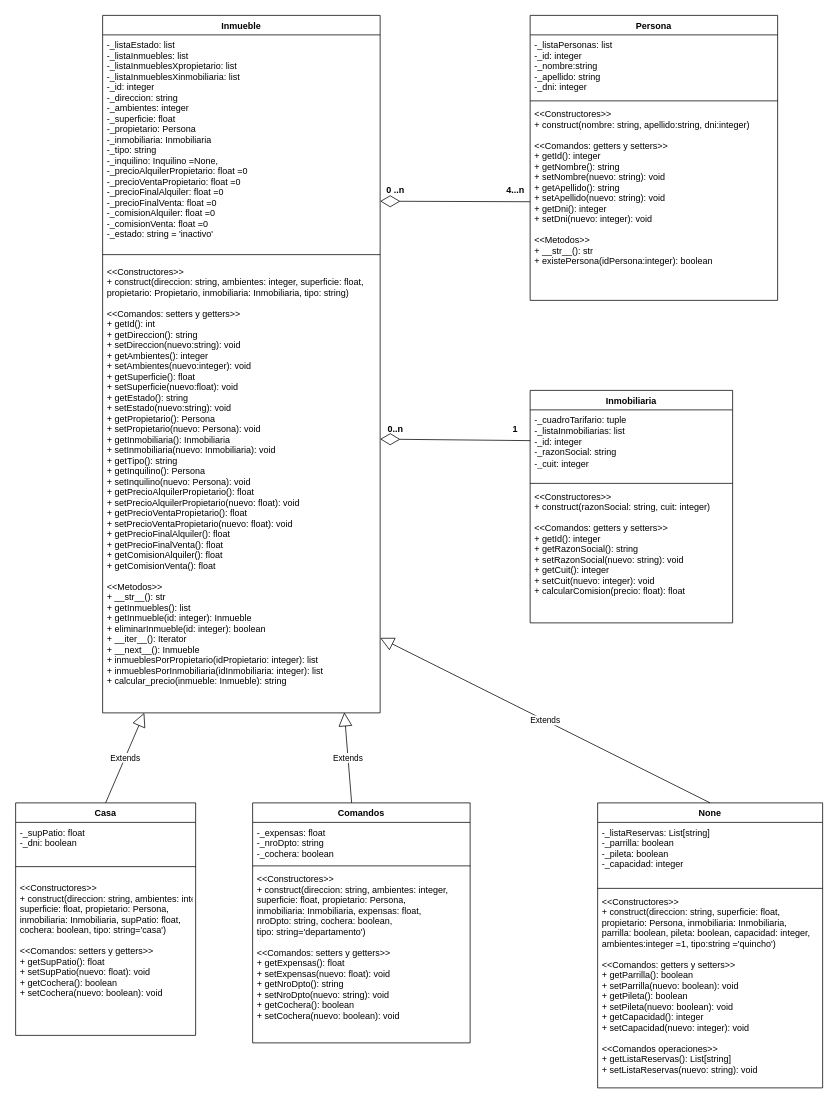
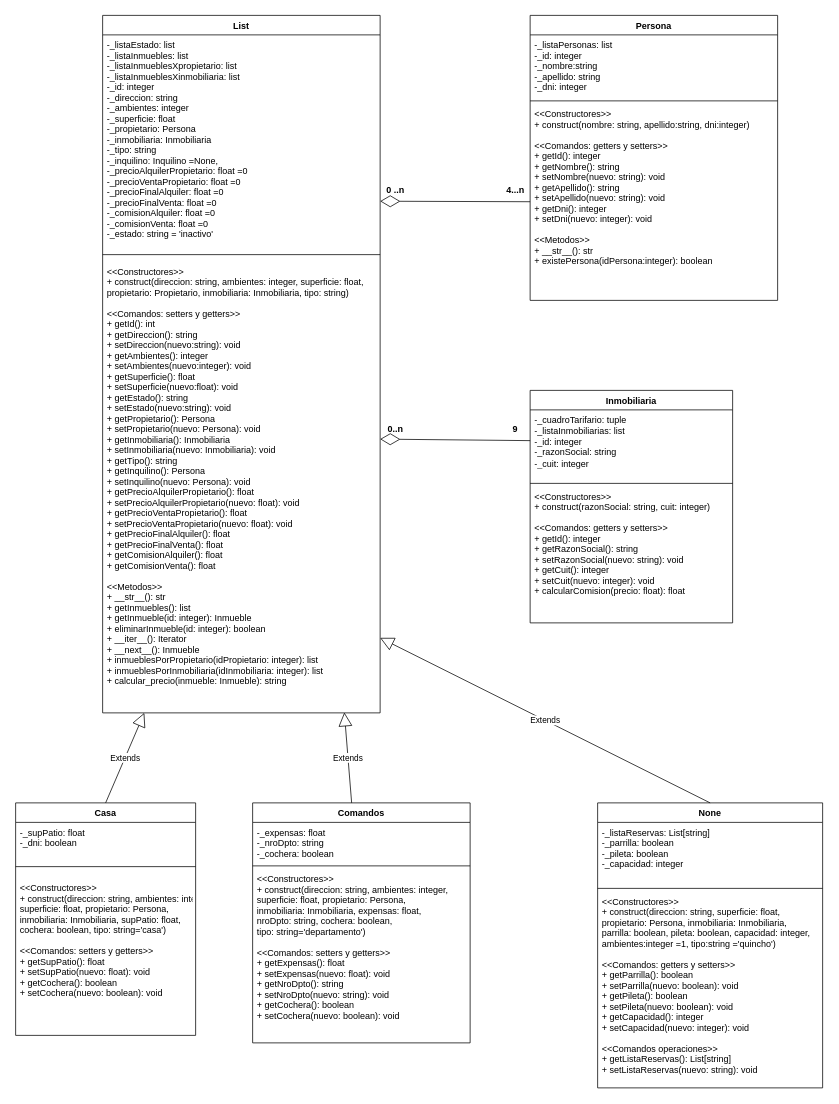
  <mxCell id="0" />
  <mxCell id="1" parent="0" />
  <mxCell id="2" value="Persona" style="swimlane;fontStyle=1;align=center;verticalAlign=top;childLayout=stackLayout;horizontal=1;startSize=26;horizontalStack=0;resizeParent=1;resizeParentMax=0;resizeLast=0;collapsible=1;marginBottom=0;" parent="1" vertex="1"><mxGeometry x="706" y="20" width="330" height="380" as="geometry" /></mxCell>
  <mxCell id="3" value="-_listaPersonas: list   &#10;-_id: integer&#10;-_nombre:string&#10;-_apellido: string&#10;-_dni: integer" style="text;strokeColor=none;fillColor=none;align=left;verticalAlign=top;spacingLeft=4;spacingRight=4;overflow=hidden;rotatable=0;points=[[0,0.5],[1,0.5]];portConstraint=eastwest;" parent="2" vertex="1"><mxGeometry y="26" width="330" height="84" as="geometry" /></mxCell>
  <mxCell id="4" value="" style="line;strokeWidth=1;fillColor=none;align=left;verticalAlign=middle;spacingTop=-1;spacingLeft=3;spacingRight=3;rotatable=0;labelPosition=right;points=[];portConstraint=eastwest;strokeColor=inherit;" parent="2" vertex="1"><mxGeometry y="110" width="330" height="8" as="geometry" /></mxCell>
  <mxCell id="5" value="&lt;&lt;Constructores&gt;&gt;&#10;+ construct(nombre: string, apellido:string, dni:integer)&#10;&#10;&lt;&lt;Comandos: getters y setters&gt;&gt;&#10;+ getId(): integer&#10;+ getNombre(): string&#10;+ setNombre(nuevo: string): void&#10;+ getApellido(): string&#10;+ setApellido(nuevo: string): void&#10;+ getDni(): integer&#10;+ setDni(nuevo: integer): void&#10;&#10;&lt;&lt;Metodos&gt;&gt;&#10;+ __str__(): str&#10;+ existePersona(idPersona:integer): boolean" style="text;strokeColor=none;fillColor=none;align=left;verticalAlign=top;spacingLeft=4;spacingRight=4;overflow=hidden;rotatable=0;points=[[0,0.5],[1,0.5]];portConstraint=eastwest;" parent="2" vertex="1"><mxGeometry y="118" width="330" height="262" as="geometry" /></mxCell>
  <mxCell id="6" value="Inmobiliaria" style="swimlane;fontStyle=1;align=center;verticalAlign=top;childLayout=stackLayout;horizontal=1;startSize=26;horizontalStack=0;resizeParent=1;resizeParentMax=0;resizeLast=0;collapsible=1;marginBottom=0;" parent="1" vertex="1"><mxGeometry x="706" y="520" width="270" height="310" as="geometry" /></mxCell>
  <mxCell id="7" value="-_cuadroTarifario: tuple&lt;br&gt;-_listaInmobiliarias: list   &lt;br&gt;-_id: integer&lt;br&gt;-_razonSocial: string&lt;br&gt;-_cuit: integer" style="text;strokeColor=none;fillColor=none;align=left;verticalAlign=top;spacingLeft=4;spacingRight=4;overflow=hidden;rotatable=0;points=[[0,0.5],[1,0.5]];portConstraint=eastwest;html=1;" parent="6" vertex="1"><mxGeometry y="26" width="270" height="94" as="geometry" /></mxCell>
  <mxCell id="8" value="" style="line;strokeWidth=1;fillColor=none;align=left;verticalAlign=middle;spacingTop=-1;spacingLeft=3;spacingRight=3;rotatable=0;labelPosition=right;points=[];portConstraint=eastwest;strokeColor=inherit;" parent="6" vertex="1"><mxGeometry y="120" width="270" height="8" as="geometry" /></mxCell>
  <mxCell id="9" value="&lt;&lt;Constructores&gt;&gt;&#10;+ construct(razonSocial: string, cuit: integer)&#10;&#10;&lt;&lt;Comandos: getters y setters&gt;&gt;&#10;+ getId(): integer&#10;+ getRazonSocial(): string&#10;+ setRazonSocial(nuevo: string): void&#10;+ getCuit(): integer&#10;+ setCuit(nuevo: integer): void&#10;+ calcularComision(precio: float): float           " style="text;strokeColor=none;fillColor=none;align=left;verticalAlign=top;spacingLeft=4;spacingRight=4;overflow=hidden;rotatable=0;points=[[0,0.5],[1,0.5]];portConstraint=eastwest;" parent="6" vertex="1"><mxGeometry y="128" width="270" height="182" as="geometry" /></mxCell>
  <mxCell id="10" value="Casa" style="swimlane;fontStyle=1;align=center;verticalAlign=top;childLayout=stackLayout;horizontal=1;startSize=26;horizontalStack=0;resizeParent=1;resizeParentMax=0;resizeLast=0;collapsible=1;marginBottom=0;" parent="1" vertex="1"><mxGeometry x="20" y="1070" width="240" height="310" as="geometry" /></mxCell>
  <mxCell id="11" value="-_supPatio: float&#10;-_dni: boolean" style="text;strokeColor=none;fillColor=none;align=left;verticalAlign=top;spacingLeft=4;spacingRight=4;overflow=hidden;rotatable=0;points=[[0,0.5],[1,0.5]];portConstraint=eastwest;" parent="10" vertex="1"><mxGeometry y="26" width="240" height="44" as="geometry" /></mxCell>
  <mxCell id="12" value="" style="line;strokeWidth=1;fillColor=none;align=left;verticalAlign=middle;spacingTop=-1;spacingLeft=3;spacingRight=3;rotatable=0;labelPosition=right;points=[];portConstraint=eastwest;strokeColor=inherit;" parent="10" vertex="1"><mxGeometry y="70" width="240" height="30" as="geometry" /></mxCell>
  <mxCell id="13" value="&lt;&lt;Constructores&gt;&gt;&#10;+ construct(direccion: string, ambientes: integer,&#10;superficie: float, propietario: Persona,&#10;inmobiliaria: Inmobiliaria, supPatio: float,&#10;cochera: boolean, tipo: string='casa')&#10;&#10;&lt;&lt;Comandos: setters y getters&gt;&gt;&#10;+ getSupPatio(): float &#10;+ setSupPatio(nuevo: float): void &#10;+ getCochera(): boolean&#10;+ setCochera(nuevo: boolean): void" style="text;strokeColor=none;fillColor=none;align=left;verticalAlign=top;spacingLeft=4;spacingRight=4;overflow=hidden;rotatable=0;points=[[0,0.5],[1,0.5]];portConstraint=eastwest;" parent="10" vertex="1"><mxGeometry y="100" width="240" height="210" as="geometry" /></mxCell>
  <mxCell id="14" value="Comandos&#10;" style="swimlane;fontStyle=1;align=center;verticalAlign=top;childLayout=stackLayout;horizontal=1;startSize=26;horizontalStack=0;resizeParent=1;resizeParentMax=0;resizeLast=0;collapsible=1;marginBottom=0;" parent="1" vertex="1"><mxGeometry x="336" y="1070" width="290" height="320" as="geometry" /></mxCell>
  <mxCell id="15" value="-_expensas: float&#10;-_nroDpto: string&#10;-_cochera: boolean" style="text;strokeColor=none;fillColor=none;align=left;verticalAlign=top;spacingLeft=4;spacingRight=4;overflow=hidden;rotatable=0;points=[[0,0.5],[1,0.5]];portConstraint=eastwest;" parent="14" vertex="1"><mxGeometry y="26" width="290" height="54" as="geometry" /></mxCell>
  <mxCell id="16" value="" style="line;strokeWidth=1;fillColor=none;align=left;verticalAlign=middle;spacingTop=-1;spacingLeft=3;spacingRight=3;rotatable=0;labelPosition=right;points=[];portConstraint=eastwest;strokeColor=inherit;" parent="14" vertex="1"><mxGeometry y="80" width="290" height="8" as="geometry" /></mxCell>
  <mxCell id="17" value="&lt;&lt;Constructores&gt;&gt;&#10;+ construct(direccion: string, ambientes: integer, &#10;superficie: float, propietario: Persona,&#10;inmobiliaria: Inmobiliaria, expensas: float,&#10;nroDpto: string, cochera: boolean, &#10;tipo: string='departamento')&#10;&#10;&lt;&lt;Comandos: setters y getters&gt;&gt;&#10;+ getExpensas(): float &#10;+ setExpensas(nuevo: float): void &#10;+ getNroDpto(): string&#10;+ setNroDpto(nuevo: string): void &#10;+ getCochera(): boolean&#10;+ setCochera(nuevo: boolean): void    " style="text;strokeColor=none;fillColor=none;align=left;verticalAlign=top;spacingLeft=4;spacingRight=4;overflow=hidden;rotatable=0;points=[[0,0.5],[1,0.5]];portConstraint=eastwest;" parent="14" vertex="1"><mxGeometry y="88" width="290" height="232" as="geometry" /></mxCell>
- <mxCell id="18" value="Inmueble" style="swimlane;fontStyle=1;align=center;verticalAlign=top;childLayout=stackLayout;horizontal=1;startSize=26;horizontalStack=0;resizeParent=1;resizeParentMax=0;resizeLast=0;collapsible=1;marginBottom=0;" parent="1" vertex="1"><mxGeometry x="136" y="20" width="370" height="930" as="geometry" /></mxCell>
+ <mxCell id="18" value="List" style="swimlane;fontStyle=1;align=center;verticalAlign=top;childLayout=stackLayout;horizontal=1;startSize=26;horizontalStack=0;resizeParent=1;resizeParentMax=0;resizeLast=0;collapsible=1;marginBottom=0;" parent="1" vertex="1"><mxGeometry x="136" y="20" width="370" height="930" as="geometry" /></mxCell>
  <mxCell id="19" value="-_listaEstado: list &#10;-_listaInmuebles: list &#10;-_listaInmueblesXpropietario: list &#10;-_listaInmueblesXinmobiliaria: list&#10;-_id: integer&#10;-_direccion: string&#10;-_ambientes: integer&#10;-_superficie: float&#10;-_propietario: Persona&#10;-_inmobiliaria: Inmobiliaria&#10;-_tipo: string&#10;-_inquilino: Inquilino =None, &#10;-_precioAlquilerPropietario: float =0&#10;-_precioVentaPropietario: float =0&#10;-_precioFinalAlquiler: float =0&#10;-_precioFinalVenta: float =0&#10;-_comisionAlquiler: float =0&#10;-_comisionVenta: float =0&#10;-_estado: string = 'inactivo'" style="text;strokeColor=none;fillColor=none;align=left;verticalAlign=top;spacingLeft=4;spacingRight=4;overflow=hidden;rotatable=0;points=[[0,0.5],[1,0.5]];portConstraint=eastwest;" parent="18" vertex="1"><mxGeometry y="26" width="370" height="284" as="geometry" /></mxCell>
  <mxCell id="20" value="" style="line;strokeWidth=1;fillColor=none;align=left;verticalAlign=middle;spacingTop=-1;spacingLeft=3;spacingRight=3;rotatable=0;labelPosition=right;points=[];portConstraint=eastwest;strokeColor=inherit;" parent="18" vertex="1"><mxGeometry y="310" width="370" height="18" as="geometry" /></mxCell>
  <mxCell id="21" value="&lt;&lt;Constructores&gt;&gt;&#10;+ construct(direccion: string, ambientes: integer, superficie: float, &#10;propietario: Propietario, inmobiliaria: Inmobiliaria, tipo: string)&#10;&#10;&lt;&lt;Comandos: setters y getters&gt;&gt;&#10;+ getId(): int&#10;+ getDireccion(): string &#10;+ setDireccion(nuevo:string): void&#10;+ getAmbientes(): integer&#10;+ setAmbientes(nuevo:integer): void&#10;+ getSuperficie(): float &#10;+ setSuperficie(nuevo:float): void &#10;+ getEstado(): string &#10;+ setEstado(nuevo:string): void &#10;+ getPropietario(): Persona &#10;+ setPropietario(nuevo: Persona): void &#10;+ getInmobiliaria(): Inmobiliaria &#10;+ setInmobiliaria(nuevo: Inmobiliaria): void &#10;+ getTipo(): string&#10;+ getInquilino(): Persona &#10;+ setInquilino(nuevo: Persona): void &#10;+ getPrecioAlquilerPropietario(): float &#10;+ setPrecioAlquilerPropietario(nuevo: float): void&#10;+ getPrecioVentaPropietario(): float&#10;+ setPrecioVentaPropietario(nuevo: float): void &#10;+ getPrecioFinalAlquiler(): float&#10;+ getPrecioFinalVenta(): float&#10;+ getComisionAlquiler(): float&#10;+ getComisionVenta(): float&#10;&#10;&lt;&lt;Metodos&gt;&gt;&#10;+ __str__(): str &#10;+ getInmuebles(): list&#10;+ getInmueble(id: integer): Inmueble &#10;+ eliminarInmueble(id: integer): boolean&#10;+ __iter__(): Iterator&#10;+ __next__(): Inmueble&#10;+ inmueblesPorPropietario(idPropietario: integer): list&#10;+ inmueblesPorInmobiliaria(idInmobiliaria: integer): list&#10;+ calcular_precio(inmueble: Inmueble): string" style="text;strokeColor=none;fillColor=none;align=left;verticalAlign=top;spacingLeft=4;spacingRight=4;overflow=hidden;rotatable=0;points=[[0,0.5],[1,0.5]];portConstraint=eastwest;" parent="18" vertex="1"><mxGeometry y="328" width="370" height="602" as="geometry" /></mxCell>
  <mxCell id="22" value="None" style="swimlane;fontStyle=1;align=center;verticalAlign=top;childLayout=stackLayout;horizontal=1;startSize=26;horizontalStack=0;resizeParent=1;resizeParentMax=0;resizeLast=0;collapsible=1;marginBottom=0;" parent="1" vertex="1"><mxGeometry x="796" y="1070" width="300" height="380" as="geometry" /></mxCell>
  <mxCell id="23" value="-_listaReservas: List[string]&#10;-_parrilla: boolean&#10;-_pileta: boolean&#10;-_capacidad: integer" style="text;strokeColor=none;fillColor=none;align=left;verticalAlign=top;spacingLeft=4;spacingRight=4;overflow=hidden;rotatable=0;points=[[0,0.5],[1,0.5]];portConstraint=eastwest;" parent="22" vertex="1"><mxGeometry y="26" width="300" height="84" as="geometry" /></mxCell>
  <mxCell id="24" value="" style="line;strokeWidth=1;fillColor=none;align=left;verticalAlign=middle;spacingTop=-1;spacingLeft=3;spacingRight=3;rotatable=0;labelPosition=right;points=[];portConstraint=eastwest;strokeColor=inherit;" parent="22" vertex="1"><mxGeometry y="110" width="300" height="8" as="geometry" /></mxCell>
  <mxCell id="25" value="&lt;&lt;Constructores&gt;&gt;&#10;+ construct(direccion: string, superficie: float,&#10;propietario: Persona, inmobiliaria: Inmobiliaria,&#10;parrilla: boolean, pileta: boolean, capacidad: integer,&#10;ambientes:integer =1, tipo:string ='quincho')&#10;&#10;&lt;&lt;Comandos: getters y setters&gt;&gt;&#10;+ getParrilla(): boolean&#10;+ setParrilla(nuevo: boolean): void &#10;+ getPileta(): boolean&#10;+ setPileta(nuevo: boolean): void &#10;+ getCapacidad(): integer&#10;+ setCapacidad(nuevo: integer): void&#10;&#10;&lt;&lt;Comandos operaciones&gt;&gt;&#10;+ getListaReservas(): List[string] &#10;+ setListaReservas(nuevo: string): void" style="text;strokeColor=none;fillColor=none;align=left;verticalAlign=top;spacingLeft=4;spacingRight=4;overflow=hidden;rotatable=0;points=[[0,0.5],[1,0.5]];portConstraint=eastwest;" parent="22" vertex="1"><mxGeometry y="118" width="300" height="262" as="geometry" /></mxCell>
  <mxCell id="26" value="0 ..n" style="text;align=center;fontStyle=1;verticalAlign=middle;spacingLeft=3;spacingRight=3;strokeColor=none;rotatable=0;points=[[0,0.5],[1,0.5]];portConstraint=eastwest;html=1;" vertex="1" parent="1"><mxGeometry x="486" y="240" width="80" height="26" as="geometry" /></mxCell>
  <mxCell id="27" value="4...n" style="text;align=center;fontStyle=1;verticalAlign=middle;spacingLeft=3;spacingRight=3;strokeColor=none;rotatable=0;points=[[0,0.5],[1,0.5]];portConstraint=eastwest;html=1;" vertex="1" parent="1"><mxGeometry x="646" y="240" width="80" height="26" as="geometry" /></mxCell>
  <mxCell id="28" value="0..n" style="text;align=center;fontStyle=1;verticalAlign=middle;spacingLeft=3;spacingRight=3;strokeColor=none;rotatable=0;points=[[0,0.5],[1,0.5]];portConstraint=eastwest;html=1;" vertex="1" parent="1"><mxGeometry x="486" y="559" width="80" height="26" as="geometry" /></mxCell>
- <mxCell id="29" value="1" style="text;align=center;fontStyle=1;verticalAlign=middle;spacingLeft=3;spacingRight=3;strokeColor=none;rotatable=0;points=[[0,0.5],[1,0.5]];portConstraint=eastwest;html=1;" vertex="1" parent="1"><mxGeometry x="646" y="559" width="80" height="26" as="geometry" /></mxCell>
+ <mxCell id="29" value="9" style="text;align=center;fontStyle=1;verticalAlign=middle;spacingLeft=3;spacingRight=3;strokeColor=none;rotatable=0;points=[[0,0.5],[1,0.5]];portConstraint=eastwest;html=1;" vertex="1" parent="1"><mxGeometry x="646" y="559" width="80" height="26" as="geometry" /></mxCell>
  <mxCell id="30" value="" style="endArrow=diamondThin;endFill=0;endSize=24;html=1;rounded=0;entryX=1;entryY=0.781;entryDx=0;entryDy=0;entryPerimeter=0;" edge="1" parent="1" source="5" target="19"><mxGeometry width="160" relative="1" as="geometry"><mxPoint x="536" y="290" as="sourcePoint" /><mxPoint x="506" y="269" as="targetPoint" /></mxGeometry></mxCell>
  <mxCell id="31" value="" style="endArrow=diamondThin;endFill=0;endSize=24;html=1;rounded=0;entryX=1.001;entryY=0.691;entryDx=0;entryDy=0;entryPerimeter=0;" edge="1" parent="1"><mxGeometry width="160" relative="1" as="geometry"><mxPoint x="706" y="587" as="sourcePoint" /><mxPoint x="506" y="585" as="targetPoint" /></mxGeometry></mxCell>
  <mxCell id="32" value="Extends" style="endArrow=block;endSize=16;endFill=0;html=1;rounded=0;entryX=0.975;entryY=1.026;entryDx=0;entryDy=0;entryPerimeter=0;exitX=0.5;exitY=0;exitDx=0;exitDy=0;" edge="1" parent="1" source="22"><mxGeometry width="160" relative="1" as="geometry"><mxPoint x="523" y="967" as="sourcePoint" /><mxPoint x="506" y="850" as="targetPoint" /></mxGeometry></mxCell>
  <mxCell id="33" value="Extends" style="endArrow=block;endSize=16;endFill=0;html=1;rounded=0;entryX=0.871;entryY=0.999;entryDx=0;entryDy=0;entryPerimeter=0;" edge="1" parent="1" source="14" target="21"><mxGeometry width="160" relative="1" as="geometry"><mxPoint x="881" y="1000" as="sourcePoint" /><mxPoint x="526" y="930" as="targetPoint" /></mxGeometry></mxCell>
  <mxCell id="34" value="Extends" style="endArrow=block;endSize=16;endFill=0;html=1;rounded=0;exitX=0.5;exitY=0;exitDx=0;exitDy=0;" edge="1" parent="1" source="10" target="21"><mxGeometry width="160" relative="1" as="geometry"><mxPoint x="457" y="1000" as="sourcePoint" /><mxPoint x="86" y="900" as="targetPoint" /></mxGeometry></mxCell>
